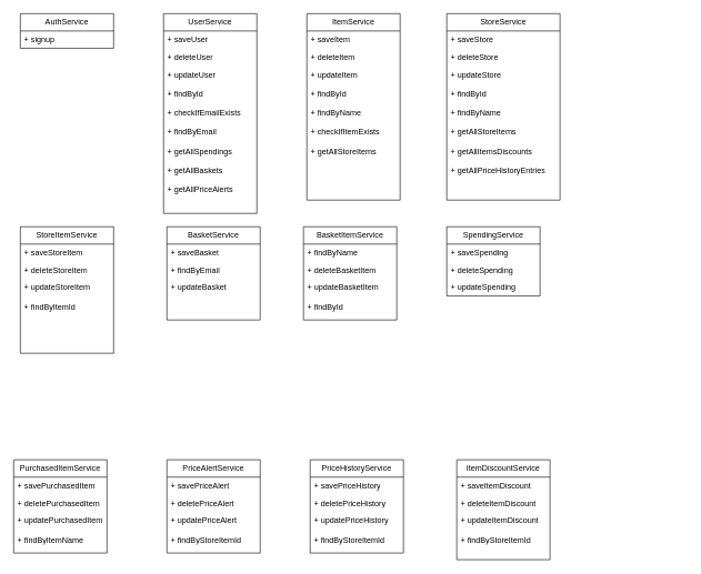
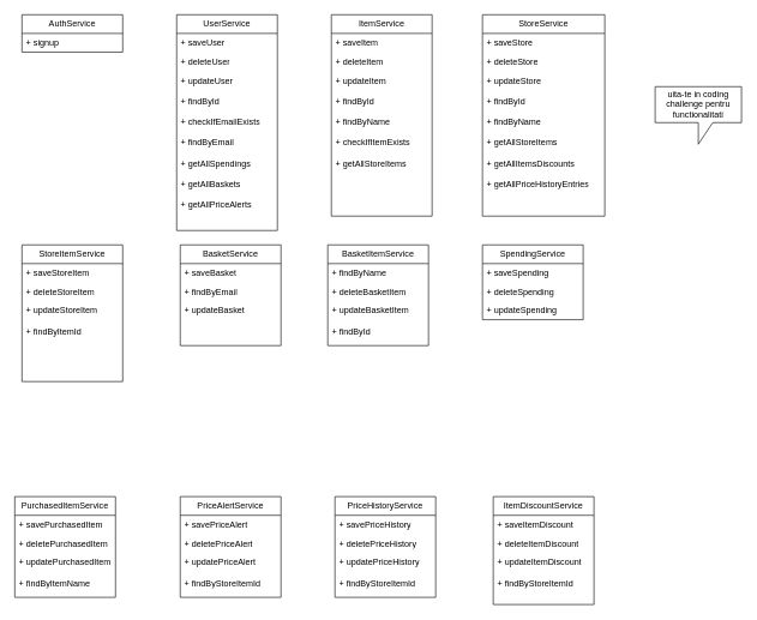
  <mxCell id="0" />
  <mxCell id="1" parent="0" />
  <mxCell id="2" value="AuthService" style="swimlane;fontStyle=0;childLayout=stackLayout;horizontal=1;startSize=26;fillColor=none;horizontalStack=0;resizeParent=1;resizeParentMax=0;resizeLast=0;collapsible=1;marginBottom=0;whiteSpace=wrap;html=1;" parent="1" vertex="1"><mxGeometry x="30" y="20" width="140" height="52" as="geometry" /></mxCell>
  <mxCell id="3" value="+ signup" style="text;strokeColor=none;fillColor=none;align=left;verticalAlign=top;spacingLeft=4;spacingRight=4;overflow=hidden;rotatable=0;points=[[0,0.5],[1,0.5]];portConstraint=eastwest;whiteSpace=wrap;html=1;" parent="2" vertex="1"><mxGeometry y="26" width="140" height="26" as="geometry" /></mxCell>
  <mxCell id="4" value="UserService" style="swimlane;fontStyle=0;childLayout=stackLayout;horizontal=1;startSize=26;fillColor=none;horizontalStack=0;resizeParent=1;resizeParentMax=0;resizeLast=0;collapsible=1;marginBottom=0;whiteSpace=wrap;html=1;" parent="1" vertex="1"><mxGeometry x="245" y="20" width="140" height="300" as="geometry" /></mxCell>
  <mxCell id="5" value="+ saveUser" style="text;strokeColor=none;fillColor=none;align=left;verticalAlign=top;spacingLeft=4;spacingRight=4;overflow=hidden;rotatable=0;points=[[0,0.5],[1,0.5]];portConstraint=eastwest;whiteSpace=wrap;html=1;" parent="4" vertex="1"><mxGeometry y="26" width="140" height="26" as="geometry" /></mxCell>
  <mxCell id="6" value="+ deleteUser" style="text;strokeColor=none;fillColor=none;align=left;verticalAlign=top;spacingLeft=4;spacingRight=4;overflow=hidden;rotatable=0;points=[[0,0.5],[1,0.5]];portConstraint=eastwest;whiteSpace=wrap;html=1;" parent="4" vertex="1"><mxGeometry y="52" width="140" height="26" as="geometry" /></mxCell>
  <mxCell id="7" value="+ updateUser&lt;div&gt;&lt;br&gt;&lt;/div&gt;&lt;div&gt;+ findById&lt;/div&gt;&lt;div&gt;&lt;br&gt;&lt;/div&gt;&lt;div&gt;+ checkIfEmailExists&lt;/div&gt;&lt;div&gt;&lt;br&gt;&lt;/div&gt;&lt;div&gt;+ findByEmail&lt;/div&gt;&lt;div&gt;&lt;br&gt;&lt;/div&gt;&lt;div&gt;+ getAllSpendings&lt;/div&gt;&lt;div&gt;&lt;br&gt;&lt;/div&gt;&lt;div&gt;+ getAllBaskets&lt;/div&gt;&lt;div&gt;&lt;br&gt;&lt;/div&gt;&lt;div&gt;+ getAllPriceAlerts&lt;/div&gt;&lt;div&gt;&lt;br&gt;&lt;/div&gt;" style="text;strokeColor=none;fillColor=none;align=left;verticalAlign=top;spacingLeft=4;spacingRight=4;overflow=hidden;rotatable=0;points=[[0,0.5],[1,0.5]];portConstraint=eastwest;whiteSpace=wrap;html=1;" parent="4" vertex="1"><mxGeometry y="78" width="140" height="222" as="geometry" /></mxCell>
  <mxCell id="8" value="ItemService" style="swimlane;fontStyle=0;childLayout=stackLayout;horizontal=1;startSize=26;fillColor=none;horizontalStack=0;resizeParent=1;resizeParentMax=0;resizeLast=0;collapsible=1;marginBottom=0;whiteSpace=wrap;html=1;" parent="1" vertex="1"><mxGeometry x="460" y="20" width="140" height="280" as="geometry" /></mxCell>
  <mxCell id="9" value="+ saveItem" style="text;strokeColor=none;fillColor=none;align=left;verticalAlign=top;spacingLeft=4;spacingRight=4;overflow=hidden;rotatable=0;points=[[0,0.5],[1,0.5]];portConstraint=eastwest;whiteSpace=wrap;html=1;" parent="8" vertex="1"><mxGeometry y="26" width="140" height="26" as="geometry" /></mxCell>
  <mxCell id="10" value="+ deleteItem" style="text;strokeColor=none;fillColor=none;align=left;verticalAlign=top;spacingLeft=4;spacingRight=4;overflow=hidden;rotatable=0;points=[[0,0.5],[1,0.5]];portConstraint=eastwest;whiteSpace=wrap;html=1;" parent="8" vertex="1"><mxGeometry y="52" width="140" height="26" as="geometry" /></mxCell>
  <mxCell id="11" value="+ updateItem&lt;div&gt;&lt;br&gt;&lt;div&gt;+ findById&lt;/div&gt;&lt;/div&gt;&lt;div&gt;&lt;br&gt;&lt;/div&gt;&lt;div&gt;+ findByName&lt;/div&gt;&lt;div&gt;&lt;br&gt;&lt;/div&gt;&lt;div&gt;+ checkIfItemExists&lt;/div&gt;&lt;div&gt;&lt;br&gt;&lt;/div&gt;&lt;div&gt;+ getAllStoreItems&lt;/div&gt;" style="text;strokeColor=none;fillColor=none;align=left;verticalAlign=top;spacingLeft=4;spacingRight=4;overflow=hidden;rotatable=0;points=[[0,0.5],[1,0.5]];portConstraint=eastwest;whiteSpace=wrap;html=1;" parent="8" vertex="1"><mxGeometry y="78" width="140" height="202" as="geometry" /></mxCell>
  <mxCell id="12" value="StoreService" style="swimlane;fontStyle=0;childLayout=stackLayout;horizontal=1;startSize=26;fillColor=none;horizontalStack=0;resizeParent=1;resizeParentMax=0;resizeLast=0;collapsible=1;marginBottom=0;whiteSpace=wrap;html=1;" parent="1" vertex="1"><mxGeometry x="670" y="20" width="170" height="280" as="geometry" /></mxCell>
  <mxCell id="13" value="+ saveStore" style="text;strokeColor=none;fillColor=none;align=left;verticalAlign=top;spacingLeft=4;spacingRight=4;overflow=hidden;rotatable=0;points=[[0,0.5],[1,0.5]];portConstraint=eastwest;whiteSpace=wrap;html=1;" parent="12" vertex="1"><mxGeometry y="26" width="170" height="26" as="geometry" /></mxCell>
  <mxCell id="14" value="+ deleteStore" style="text;strokeColor=none;fillColor=none;align=left;verticalAlign=top;spacingLeft=4;spacingRight=4;overflow=hidden;rotatable=0;points=[[0,0.5],[1,0.5]];portConstraint=eastwest;whiteSpace=wrap;html=1;" parent="12" vertex="1"><mxGeometry y="52" width="170" height="26" as="geometry" /></mxCell>
  <mxCell id="15" value="+ updateStore&lt;div&gt;&lt;br&gt;&lt;/div&gt;&lt;div&gt;+ findById&lt;/div&gt;&lt;div&gt;&lt;br&gt;&lt;/div&gt;&lt;div&gt;+ findByName&lt;/div&gt;&lt;div&gt;&lt;br&gt;&lt;/div&gt;&lt;div&gt;+ getAllStoreItems&lt;/div&gt;&lt;div&gt;&lt;br&gt;&lt;/div&gt;&lt;div&gt;+ getAllItemsDiscounts&lt;/div&gt;&lt;div&gt;&lt;br&gt;&lt;/div&gt;&lt;div&gt;+ getAllPriceHistoryEntries&lt;/div&gt;" style="text;strokeColor=none;fillColor=none;align=left;verticalAlign=top;spacingLeft=4;spacingRight=4;overflow=hidden;rotatable=0;points=[[0,0.5],[1,0.5]];portConstraint=eastwest;whiteSpace=wrap;html=1;" parent="12" vertex="1"><mxGeometry y="78" width="170" height="202" as="geometry" /></mxCell>
  <mxCell id="16" value="BasketService" style="swimlane;fontStyle=0;childLayout=stackLayout;horizontal=1;startSize=26;fillColor=none;horizontalStack=0;resizeParent=1;resizeParentMax=0;resizeLast=0;collapsible=1;marginBottom=0;whiteSpace=wrap;html=1;" parent="1" vertex="1"><mxGeometry x="250" y="340" width="140" height="140" as="geometry" /></mxCell>
  <mxCell id="17" value="+ saveBasket" style="text;strokeColor=none;fillColor=none;align=left;verticalAlign=top;spacingLeft=4;spacingRight=4;overflow=hidden;rotatable=0;points=[[0,0.5],[1,0.5]];portConstraint=eastwest;whiteSpace=wrap;html=1;" parent="16" vertex="1"><mxGeometry y="26" width="140" height="26" as="geometry" /></mxCell>
  <mxCell id="18" value="+ findByEmail" style="text;strokeColor=none;fillColor=none;align=left;verticalAlign=top;spacingLeft=4;spacingRight=4;overflow=hidden;rotatable=0;points=[[0,0.5],[1,0.5]];portConstraint=eastwest;whiteSpace=wrap;html=1;" parent="16" vertex="1"><mxGeometry y="52" width="140" height="26" as="geometry" /></mxCell>
  <mxCell id="19" value="+ updateBasket&lt;div&gt;&lt;br&gt;&lt;/div&gt;" style="text;strokeColor=none;fillColor=none;align=left;verticalAlign=top;spacingLeft=4;spacingRight=4;overflow=hidden;rotatable=0;points=[[0,0.5],[1,0.5]];portConstraint=eastwest;whiteSpace=wrap;html=1;" parent="16" vertex="1"><mxGeometry y="78" width="140" height="62" as="geometry" /></mxCell>
  <mxCell id="20" value="BasketItemService" style="swimlane;fontStyle=0;childLayout=stackLayout;horizontal=1;startSize=26;fillColor=none;horizontalStack=0;resizeParent=1;resizeParentMax=0;resizeLast=0;collapsible=1;marginBottom=0;whiteSpace=wrap;html=1;" parent="1" vertex="1"><mxGeometry x="455" y="340" width="140" height="140" as="geometry" /></mxCell>
  <mxCell id="21" value="+ findByName" style="text;strokeColor=none;fillColor=none;align=left;verticalAlign=top;spacingLeft=4;spacingRight=4;overflow=hidden;rotatable=0;points=[[0,0.5],[1,0.5]];portConstraint=eastwest;whiteSpace=wrap;html=1;" parent="20" vertex="1"><mxGeometry y="26" width="140" height="26" as="geometry" /></mxCell>
  <mxCell id="22" value="+ deleteBasketItem" style="text;strokeColor=none;fillColor=none;align=left;verticalAlign=top;spacingLeft=4;spacingRight=4;overflow=hidden;rotatable=0;points=[[0,0.5],[1,0.5]];portConstraint=eastwest;whiteSpace=wrap;html=1;" parent="20" vertex="1"><mxGeometry y="52" width="140" height="26" as="geometry" /></mxCell>
  <mxCell id="23" value="+ updateBasketItem&lt;div&gt;&lt;br&gt;&lt;/div&gt;&lt;div&gt;+ findById&lt;/div&gt;" style="text;strokeColor=none;fillColor=none;align=left;verticalAlign=top;spacingLeft=4;spacingRight=4;overflow=hidden;rotatable=0;points=[[0,0.5],[1,0.5]];portConstraint=eastwest;whiteSpace=wrap;html=1;" parent="20" vertex="1"><mxGeometry y="78" width="140" height="62" as="geometry" /></mxCell>
  <mxCell id="24" value="SpendingService" style="swimlane;fontStyle=0;childLayout=stackLayout;horizontal=1;startSize=26;fillColor=none;horizontalStack=0;resizeParent=1;resizeParentMax=0;resizeLast=0;collapsible=1;marginBottom=0;whiteSpace=wrap;html=1;" parent="1" vertex="1"><mxGeometry x="670" y="340" width="140" height="104" as="geometry" /></mxCell>
  <mxCell id="25" value="+ saveSpending" style="text;strokeColor=none;fillColor=none;align=left;verticalAlign=top;spacingLeft=4;spacingRight=4;overflow=hidden;rotatable=0;points=[[0,0.5],[1,0.5]];portConstraint=eastwest;whiteSpace=wrap;html=1;" parent="24" vertex="1"><mxGeometry y="26" width="140" height="26" as="geometry" /></mxCell>
  <mxCell id="26" value="+ deleteSpending" style="text;strokeColor=none;fillColor=none;align=left;verticalAlign=top;spacingLeft=4;spacingRight=4;overflow=hidden;rotatable=0;points=[[0,0.5],[1,0.5]];portConstraint=eastwest;whiteSpace=wrap;html=1;" parent="24" vertex="1"><mxGeometry y="52" width="140" height="26" as="geometry" /></mxCell>
  <mxCell id="27" value="+ updateSpending" style="text;strokeColor=none;fillColor=none;align=left;verticalAlign=top;spacingLeft=4;spacingRight=4;overflow=hidden;rotatable=0;points=[[0,0.5],[1,0.5]];portConstraint=eastwest;whiteSpace=wrap;html=1;" parent="24" vertex="1"><mxGeometry y="78" width="140" height="26" as="geometry" /></mxCell>
  <mxCell id="28" value="StoreItemService" style="swimlane;fontStyle=0;childLayout=stackLayout;horizontal=1;startSize=26;fillColor=none;horizontalStack=0;resizeParent=1;resizeParentMax=0;resizeLast=0;collapsible=1;marginBottom=0;whiteSpace=wrap;html=1;" parent="1" vertex="1"><mxGeometry x="30" y="340" width="140" height="190" as="geometry" /></mxCell>
  <mxCell id="29" value="+ saveStoreItem" style="text;strokeColor=none;fillColor=none;align=left;verticalAlign=top;spacingLeft=4;spacingRight=4;overflow=hidden;rotatable=0;points=[[0,0.5],[1,0.5]];portConstraint=eastwest;whiteSpace=wrap;html=1;" parent="28" vertex="1"><mxGeometry y="26" width="140" height="26" as="geometry" /></mxCell>
  <mxCell id="30" value="+ deleteStoreItem" style="text;strokeColor=none;fillColor=none;align=left;verticalAlign=top;spacingLeft=4;spacingRight=4;overflow=hidden;rotatable=0;points=[[0,0.5],[1,0.5]];portConstraint=eastwest;whiteSpace=wrap;html=1;" parent="28" vertex="1"><mxGeometry y="52" width="140" height="26" as="geometry" /></mxCell>
  <mxCell id="31" value="+ updateStoreItem&lt;div&gt;&lt;br&gt;&lt;/div&gt;&lt;div&gt;+ findByItemId&lt;/div&gt;&lt;div&gt;&lt;br&gt;&lt;/div&gt;&lt;div&gt;&lt;br&gt;&lt;/div&gt;" style="text;strokeColor=none;fillColor=none;align=left;verticalAlign=top;spacingLeft=4;spacingRight=4;overflow=hidden;rotatable=0;points=[[0,0.5],[1,0.5]];portConstraint=eastwest;whiteSpace=wrap;html=1;" parent="28" vertex="1"><mxGeometry y="78" width="140" height="112" as="geometry" /></mxCell>
  <mxCell id="32" value="ItemDiscountService" style="swimlane;fontStyle=0;childLayout=stackLayout;horizontal=1;startSize=26;fillColor=none;horizontalStack=0;resizeParent=1;resizeParentMax=0;resizeLast=0;collapsible=1;marginBottom=0;whiteSpace=wrap;html=1;" parent="1" vertex="1"><mxGeometry x="685" y="690" width="140" height="150" as="geometry" /></mxCell>
  <mxCell id="33" value="+ saveItemDiscount" style="text;strokeColor=none;fillColor=none;align=left;verticalAlign=top;spacingLeft=4;spacingRight=4;overflow=hidden;rotatable=0;points=[[0,0.5],[1,0.5]];portConstraint=eastwest;whiteSpace=wrap;html=1;" parent="32" vertex="1"><mxGeometry y="26" width="140" height="26" as="geometry" /></mxCell>
  <mxCell id="34" value="+ deleteItemDiscount" style="text;strokeColor=none;fillColor=none;align=left;verticalAlign=top;spacingLeft=4;spacingRight=4;overflow=hidden;rotatable=0;points=[[0,0.5],[1,0.5]];portConstraint=eastwest;whiteSpace=wrap;html=1;" parent="32" vertex="1"><mxGeometry y="52" width="140" height="26" as="geometry" /></mxCell>
  <mxCell id="35" value="+ updateItemDiscount&lt;div&gt;&lt;br&gt;&lt;/div&gt;&lt;div&gt;+ findByStoreItemId&lt;/div&gt;" style="text;strokeColor=none;fillColor=none;align=left;verticalAlign=top;spacingLeft=4;spacingRight=4;overflow=hidden;rotatable=0;points=[[0,0.5],[1,0.5]];portConstraint=eastwest;whiteSpace=wrap;html=1;" parent="32" vertex="1"><mxGeometry y="78" width="140" height="72" as="geometry" /></mxCell>
  <mxCell id="36" value="PriceAlertService" style="swimlane;fontStyle=0;childLayout=stackLayout;horizontal=1;startSize=26;fillColor=none;horizontalStack=0;resizeParent=1;resizeParentMax=0;resizeLast=0;collapsible=1;marginBottom=0;whiteSpace=wrap;html=1;" parent="1" vertex="1"><mxGeometry x="250" y="690" width="140" height="140" as="geometry" /></mxCell>
  <mxCell id="37" value="+ savePriceAlert" style="text;strokeColor=none;fillColor=none;align=left;verticalAlign=top;spacingLeft=4;spacingRight=4;overflow=hidden;rotatable=0;points=[[0,0.5],[1,0.5]];portConstraint=eastwest;whiteSpace=wrap;html=1;" parent="36" vertex="1"><mxGeometry y="26" width="140" height="26" as="geometry" /></mxCell>
  <mxCell id="38" value="+ deletePriceAlert" style="text;strokeColor=none;fillColor=none;align=left;verticalAlign=top;spacingLeft=4;spacingRight=4;overflow=hidden;rotatable=0;points=[[0,0.5],[1,0.5]];portConstraint=eastwest;whiteSpace=wrap;html=1;" parent="36" vertex="1"><mxGeometry y="52" width="140" height="26" as="geometry" /></mxCell>
  <mxCell id="39" value="+ updatePriceAlert&lt;div&gt;&lt;br&gt;&lt;/div&gt;&lt;div&gt;+ findByStoreItemId&lt;/div&gt;" style="text;strokeColor=none;fillColor=none;align=left;verticalAlign=top;spacingLeft=4;spacingRight=4;overflow=hidden;rotatable=0;points=[[0,0.5],[1,0.5]];portConstraint=eastwest;whiteSpace=wrap;html=1;" parent="36" vertex="1"><mxGeometry y="78" width="140" height="62" as="geometry" /></mxCell>
  <mxCell id="40" value="PriceHistoryService" style="swimlane;fontStyle=0;childLayout=stackLayout;horizontal=1;startSize=26;fillColor=none;horizontalStack=0;resizeParent=1;resizeParentMax=0;resizeLast=0;collapsible=1;marginBottom=0;whiteSpace=wrap;html=1;" parent="1" vertex="1"><mxGeometry x="465" y="690" width="140" height="140" as="geometry" /></mxCell>
  <mxCell id="41" value="+ savePriceHistory" style="text;strokeColor=none;fillColor=none;align=left;verticalAlign=top;spacingLeft=4;spacingRight=4;overflow=hidden;rotatable=0;points=[[0,0.5],[1,0.5]];portConstraint=eastwest;whiteSpace=wrap;html=1;" parent="40" vertex="1"><mxGeometry y="26" width="140" height="26" as="geometry" /></mxCell>
  <mxCell id="42" value="+ deletePriceHistory" style="text;strokeColor=none;fillColor=none;align=left;verticalAlign=top;spacingLeft=4;spacingRight=4;overflow=hidden;rotatable=0;points=[[0,0.5],[1,0.5]];portConstraint=eastwest;whiteSpace=wrap;html=1;" parent="40" vertex="1"><mxGeometry y="52" width="140" height="26" as="geometry" /></mxCell>
  <mxCell id="43" value="+ updatePriceHistory&lt;div&gt;&lt;br&gt;&lt;/div&gt;&lt;div&gt;+ findByStoreItemId&lt;/div&gt;" style="text;strokeColor=none;fillColor=none;align=left;verticalAlign=top;spacingLeft=4;spacingRight=4;overflow=hidden;rotatable=0;points=[[0,0.5],[1,0.5]];portConstraint=eastwest;whiteSpace=wrap;html=1;" parent="40" vertex="1"><mxGeometry y="78" width="140" height="62" as="geometry" /></mxCell>
  <mxCell id="44" value="PurchasedItemService" style="swimlane;fontStyle=0;childLayout=stackLayout;horizontal=1;startSize=26;fillColor=none;horizontalStack=0;resizeParent=1;resizeParentMax=0;resizeLast=0;collapsible=1;marginBottom=0;whiteSpace=wrap;html=1;" parent="1" vertex="1"><mxGeometry x="20" y="690" width="140" height="140" as="geometry" /></mxCell>
  <mxCell id="45" value="+ savePurchasedItem" style="text;strokeColor=none;fillColor=none;align=left;verticalAlign=top;spacingLeft=4;spacingRight=4;overflow=hidden;rotatable=0;points=[[0,0.5],[1,0.5]];portConstraint=eastwest;whiteSpace=wrap;html=1;" parent="44" vertex="1"><mxGeometry y="26" width="140" height="26" as="geometry" /></mxCell>
  <mxCell id="46" value="+ deletePurchasedItem" style="text;strokeColor=none;fillColor=none;align=left;verticalAlign=top;spacingLeft=4;spacingRight=4;overflow=hidden;rotatable=0;points=[[0,0.5],[1,0.5]];portConstraint=eastwest;whiteSpace=wrap;html=1;" parent="44" vertex="1"><mxGeometry y="52" width="140" height="26" as="geometry" /></mxCell>
  <mxCell id="47" value="+ updatePurchasedItem&lt;div&gt;&lt;br&gt;&lt;/div&gt;&lt;div&gt;+ findByItemName&lt;/div&gt;" style="text;strokeColor=none;fillColor=none;align=left;verticalAlign=top;spacingLeft=4;spacingRight=4;overflow=hidden;rotatable=0;points=[[0,0.5],[1,0.5]];portConstraint=eastwest;whiteSpace=wrap;html=1;" parent="44" vertex="1"><mxGeometry y="78" width="140" height="62" as="geometry" /></mxCell>
+ <mxCell id="48" value="uita-te in coding challenge pentru functionalitati" style="shape=callout;whiteSpace=wrap;html=1;perimeter=calloutPerimeter;" parent="1" vertex="1"><mxGeometry x="910" y="120" width="120" height="80" as="geometry" /></mxCell>
